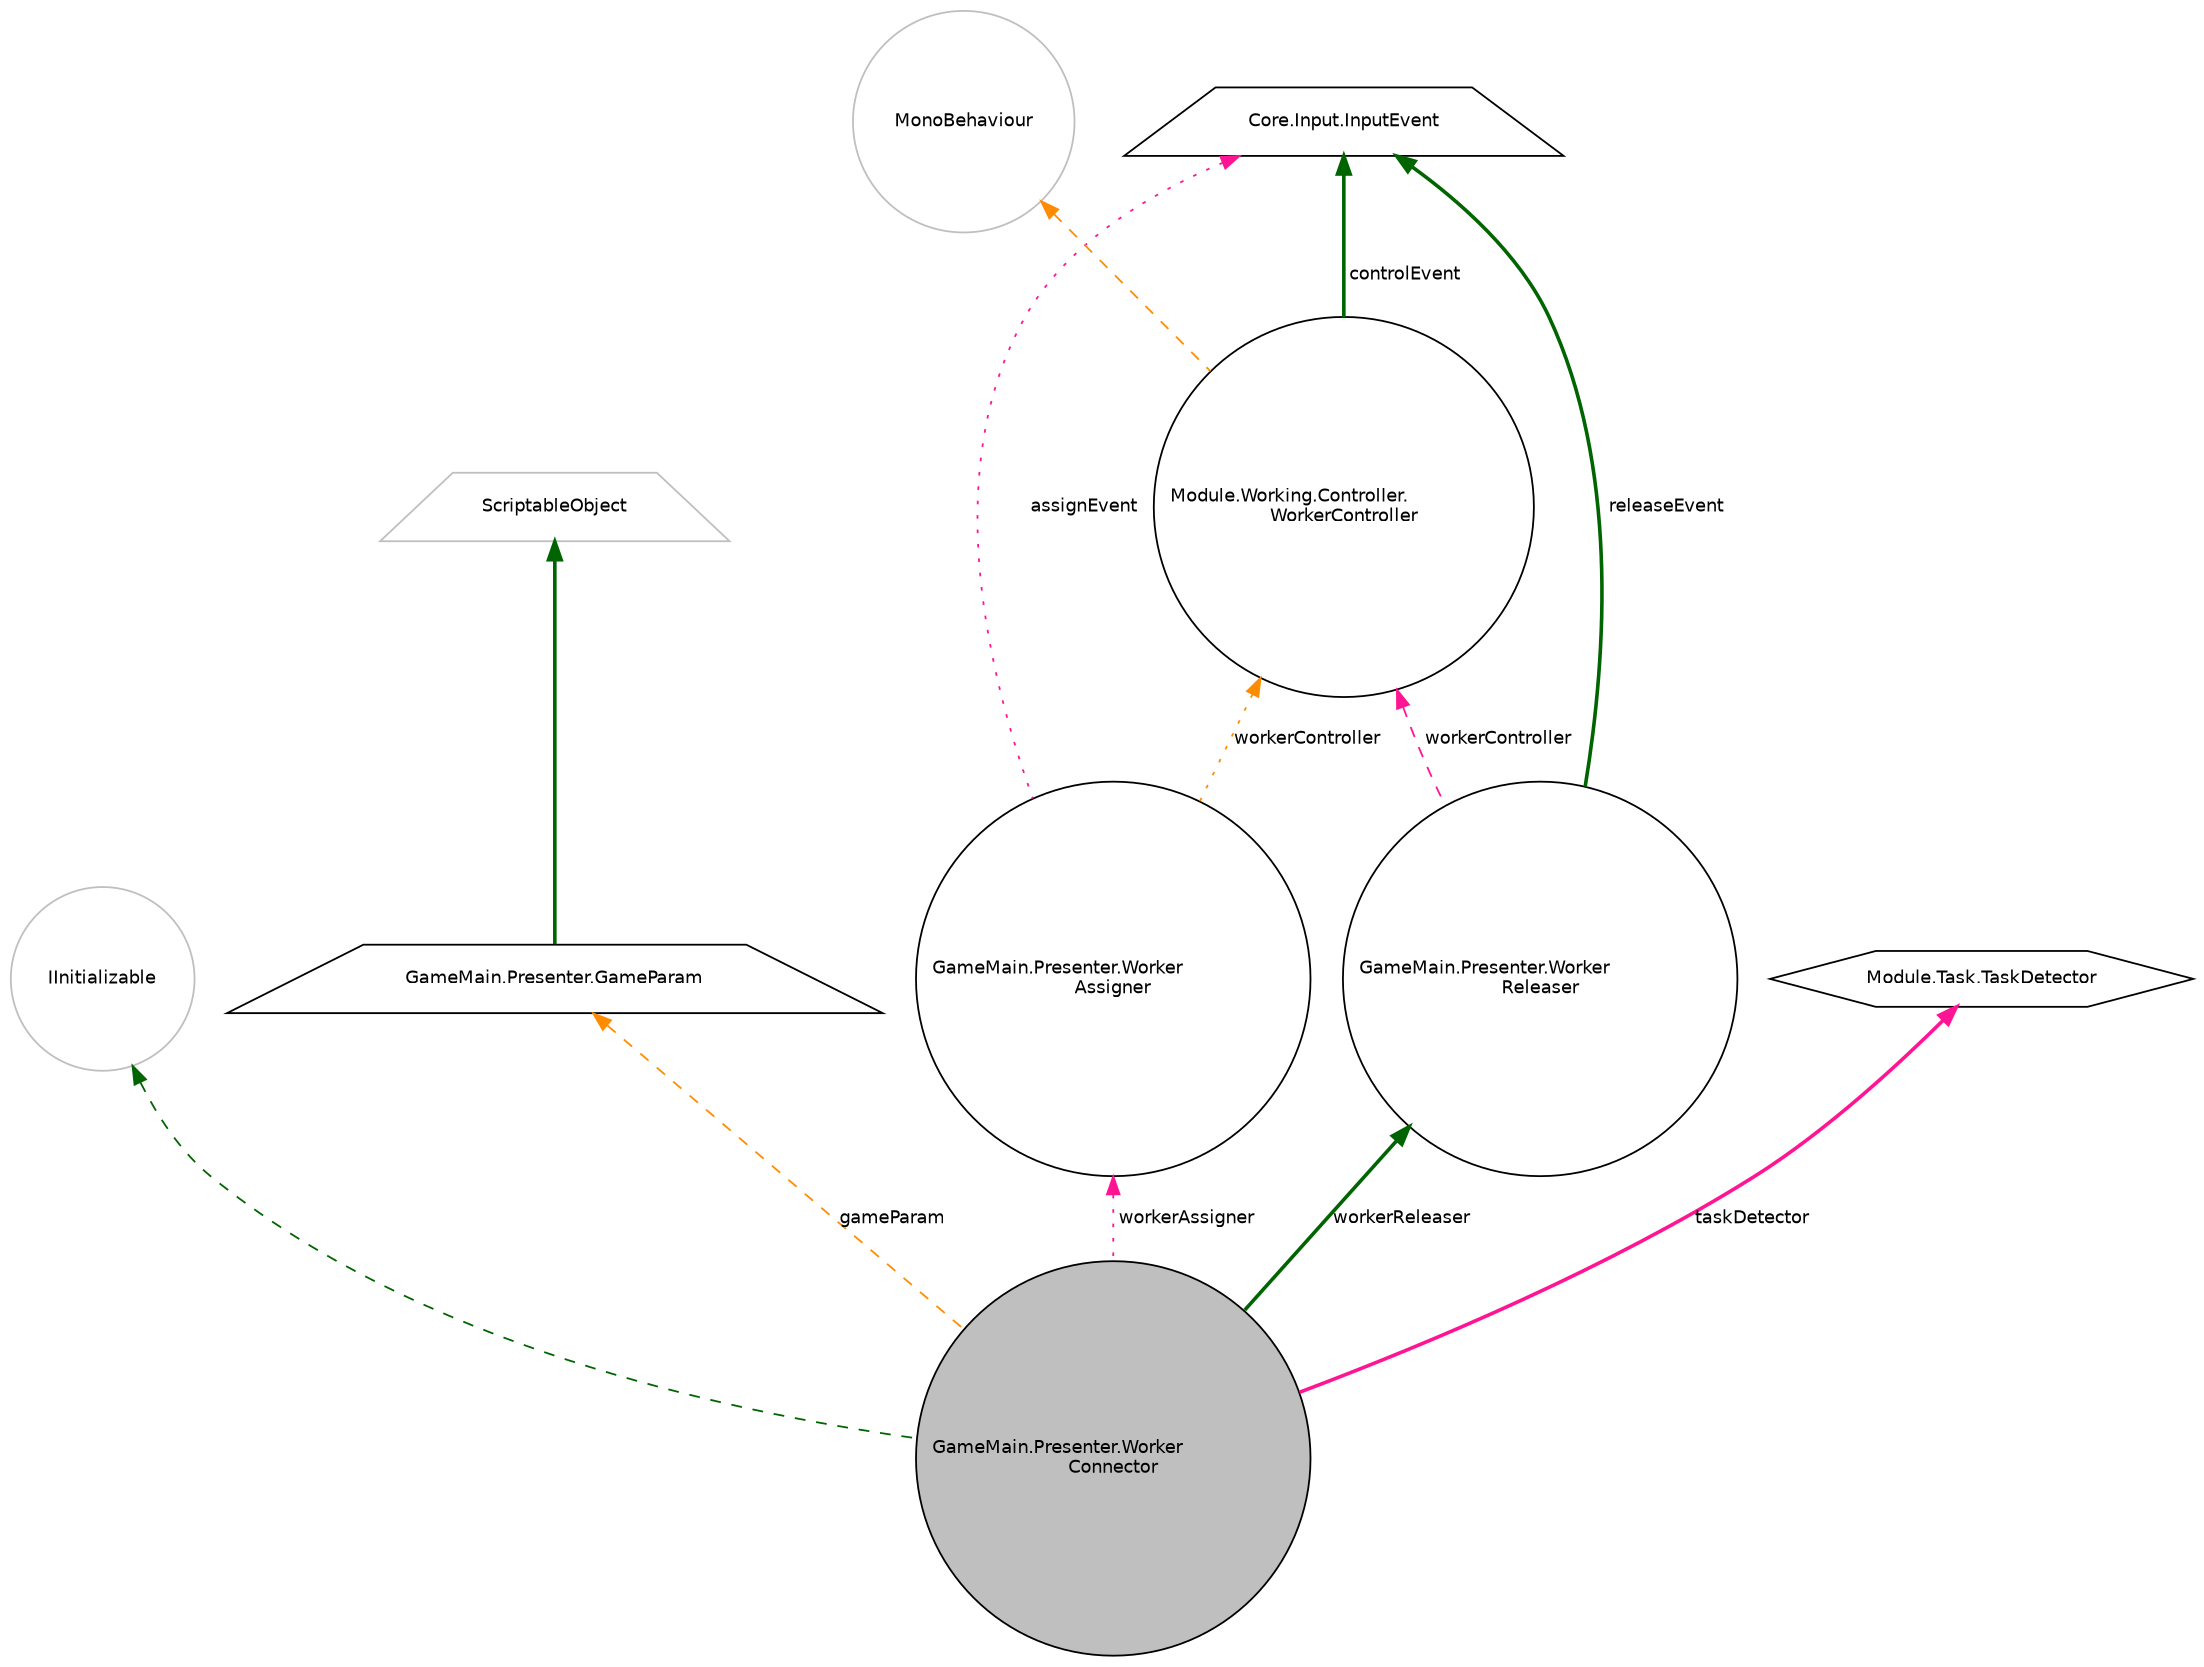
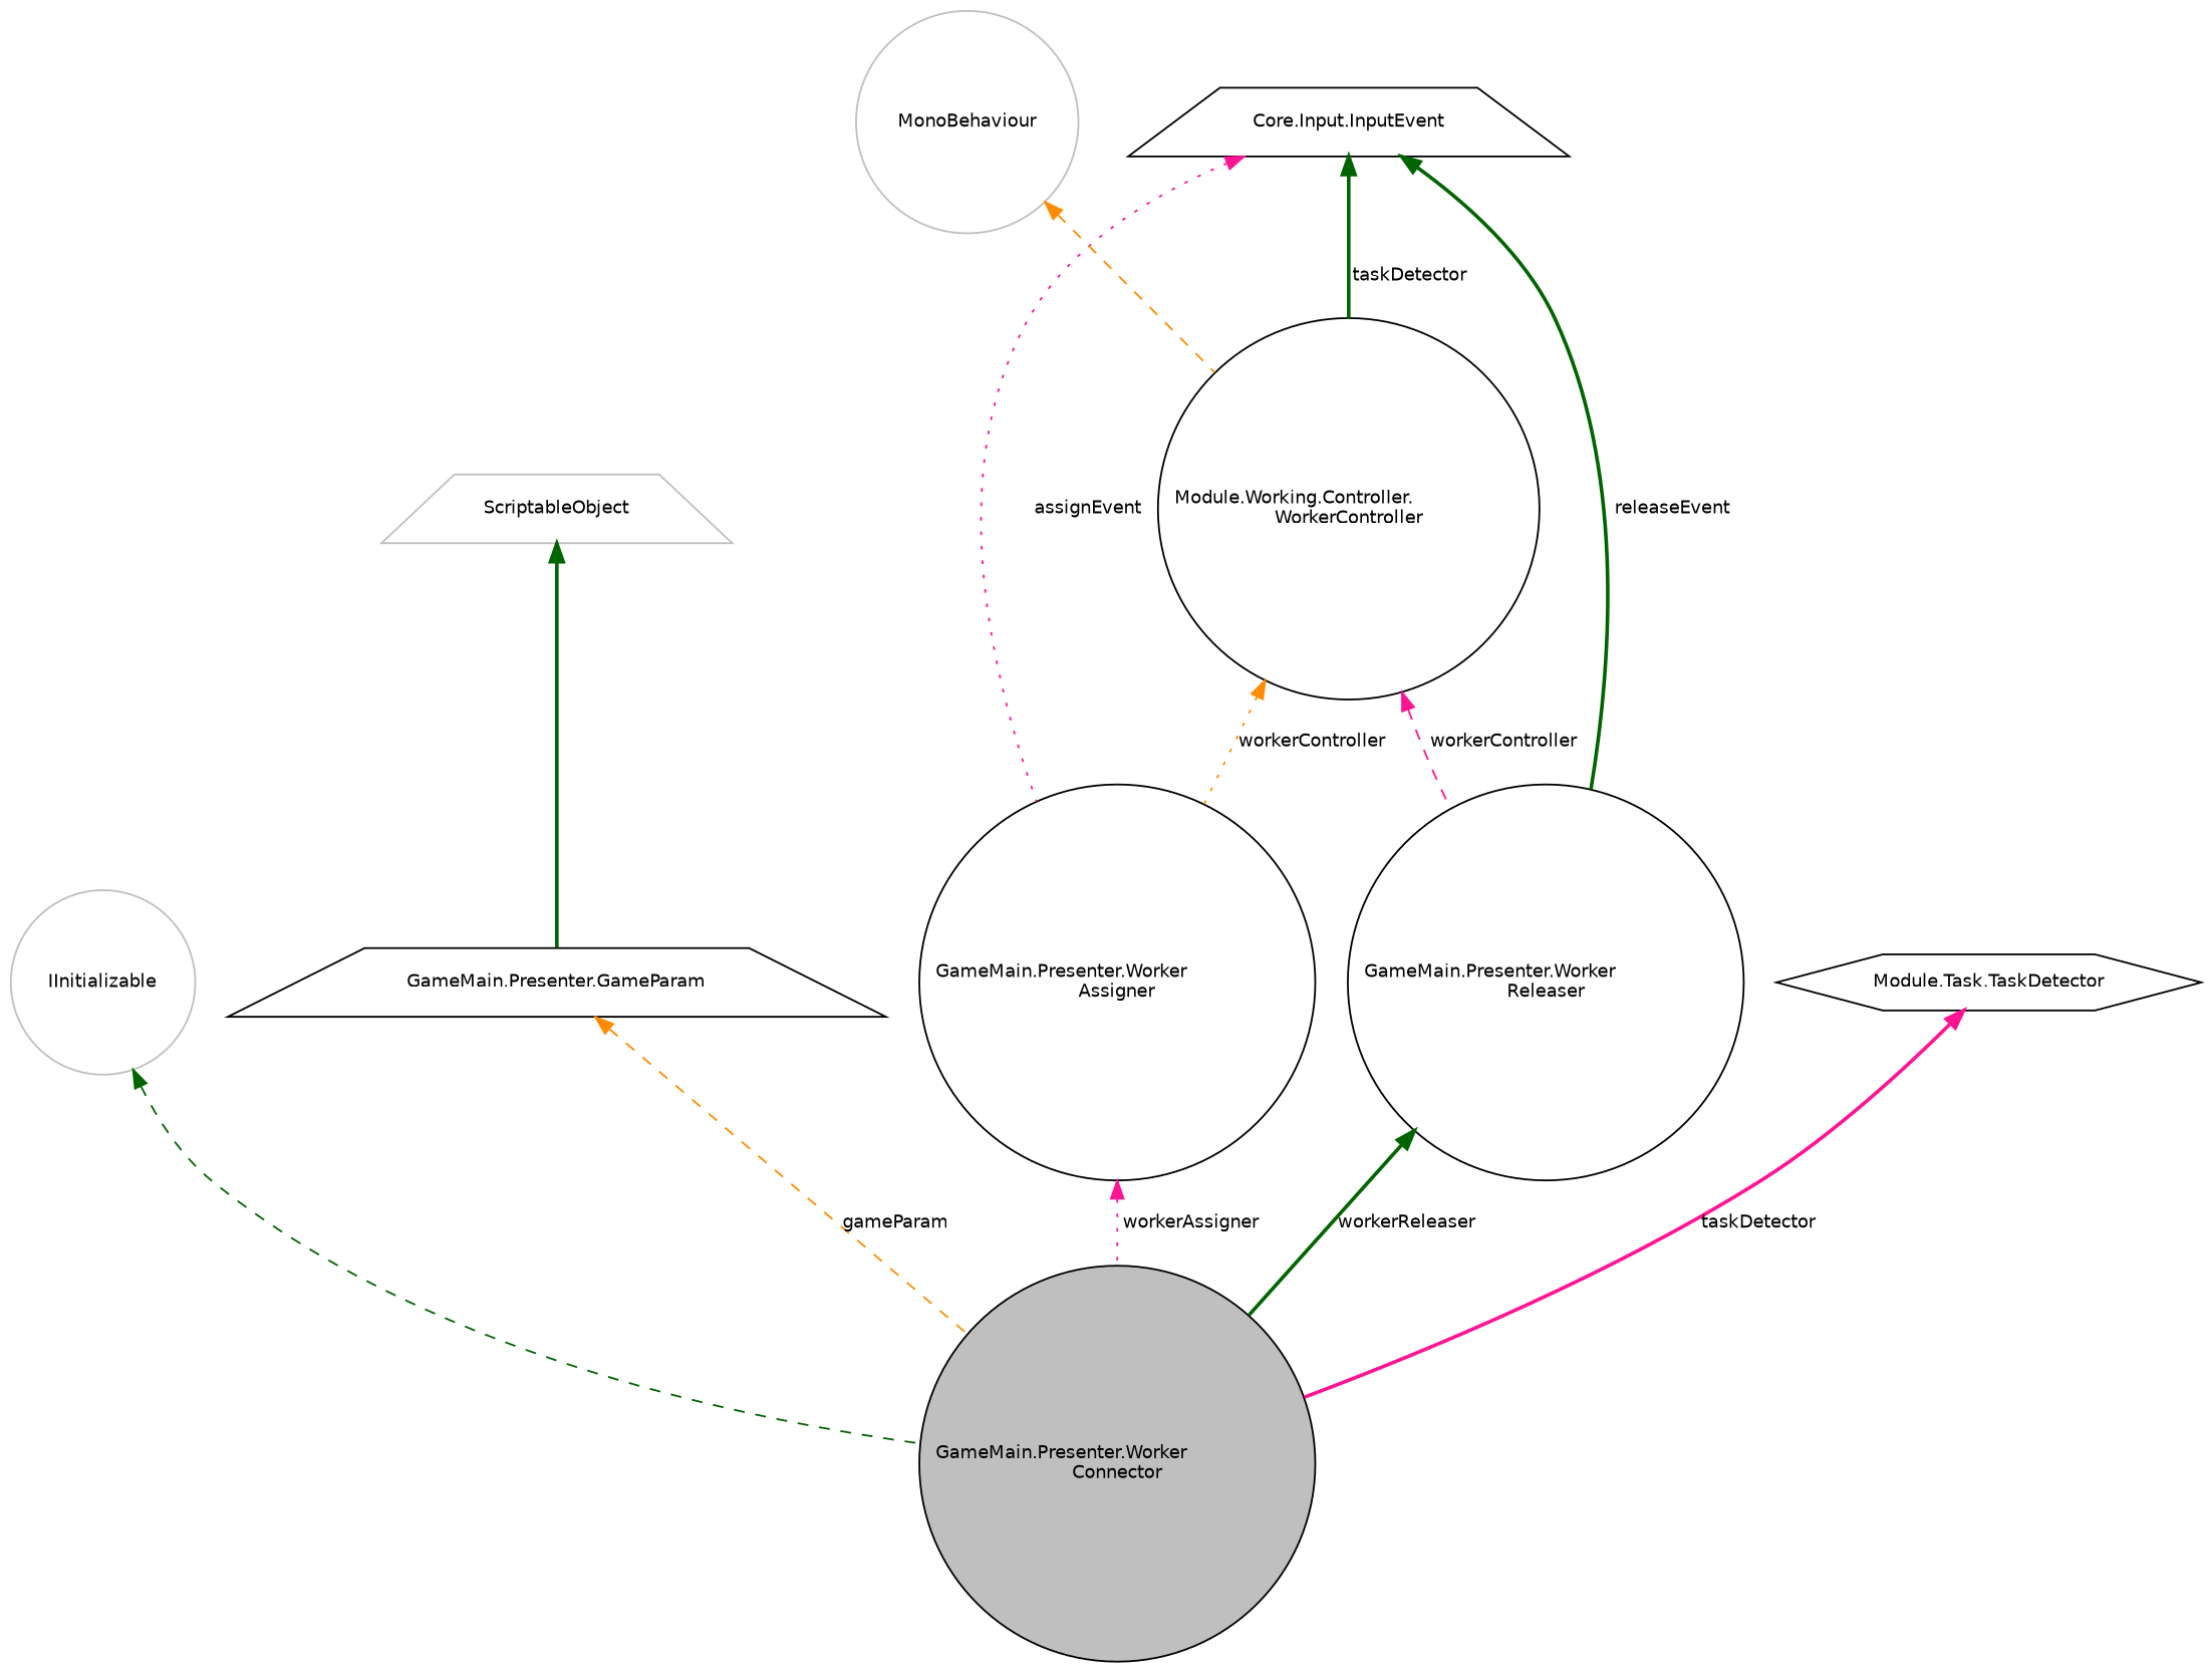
  digraph {
    rankdir=TB
    node [color=black fillcolor=white fontname=Helvetica fontsize=10 shape=circle style=filled]
    edge [color=darkgreen dir=back fontname=Helvetica fontsize=10 labelfontname=Helvetica labelfontsize=10 style=bold]
    n1 [fillcolor=grey75 fontcolor=black height=0.2 label="GameMain.Presenter.Worker\lConnector" width=0.4]
    n2 [color=grey75 height=0.2 label=IInitializable width=0.4]
    n3 [height=0.2 label="GameMain.Presenter.GameParam" shape=trapezium width=0.4]
    n4 [color=grey75 height=0.2 label=ScriptableObject shape=trapezium width=0.4]
    n5 [height=0.2 label="GameMain.Presenter.Worker\lAssigner" width=0.4]
    n6 [height=0.2 label="Core.Input.InputEvent" shape=trapezium width=0.4]
    n7 [height=0.2 label="Module.Working.Controller.\lWorkerController" width=0.4]
    n8 [height=0.2 label="GameMain.Presenter.Worker\lReleaser" width=0.4]
    n9 [color=grey75 height=0.2 label=MonoBehaviour width=0.4]
    n10 [height=0.2 label="Module.Task.TaskDetector" shape=hexagon width=0.4]
    n2 -> n1 [style=dashed]
    n3 -> n1 [color=darkorange label=" gameParam" style=dashed]
    n4 -> n3
    n5 -> n1 [color=deeppink label=" workerAssigner" style=dotted]
    n6 -> n5 [color=deeppink label=" assignEvent" style=dotted]
-   n6 -> n7 [label=" controlEvent"]
+   n6 -> n7 [label=" taskDetector"]
    n6 -> n8 [label=" releaseEvent"]
    n7 -> n5 [color=darkorange label=" workerController" style=dotted]
    n7 -> n8 [color=deeppink label=" workerController" style=dashed]
    n8 -> n1 [label=" workerReleaser"]
    n9 -> n7 [color=darkorange style=dashed]
    n10 -> n1 [color=deeppink label=" taskDetector"]
  }
